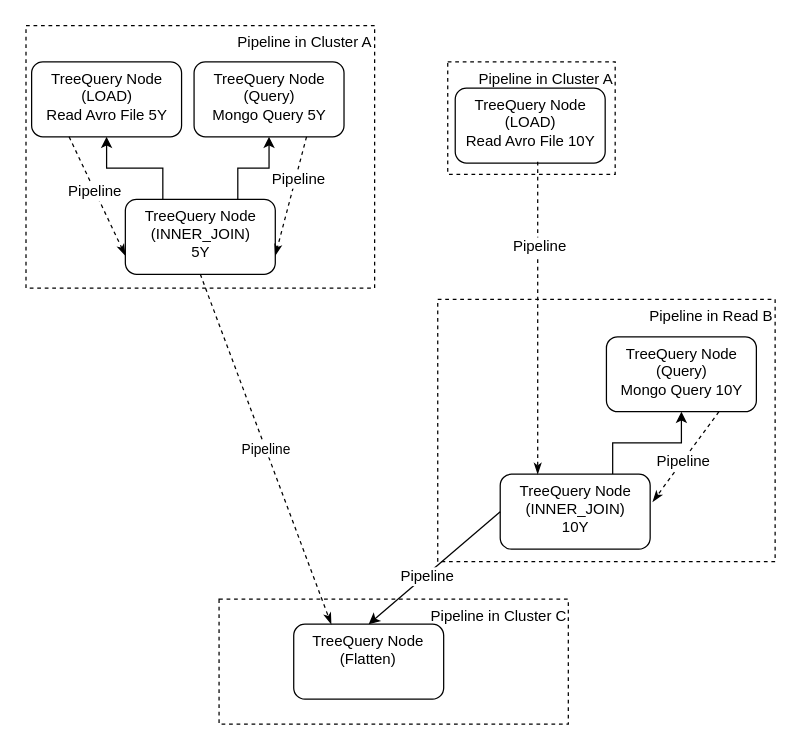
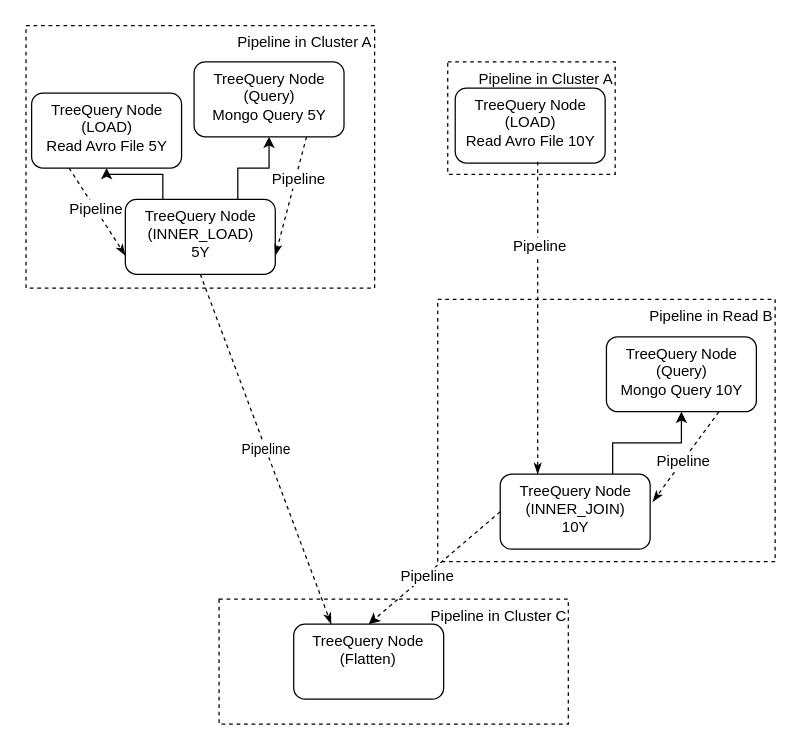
  <mxCell id="0" />
  <mxCell id="1" parent="0" />
  <mxCell id="2" value="Pipeline in Cluster C" style="rounded=0;whiteSpace=wrap;html=1;fillColor=none;dashed=1;verticalAlign=top;align=right;" vertex="1" parent="1"><mxGeometry x="174.5" y="479" width="279.5" height="100" as="geometry" /></mxCell>
  <mxCell id="3" value="Pipeline in Read B" style="rounded=0;whiteSpace=wrap;html=1;fillColor=none;dashed=1;verticalAlign=top;align=right;" vertex="1" parent="1"><mxGeometry x="349.5" y="239" width="270" height="210" as="geometry" /></mxCell>
  <mxCell id="4" value="Pipeline in Cluster A" style="rounded=0;whiteSpace=wrap;html=1;fillColor=none;dashed=1;verticalAlign=top;align=right;" vertex="1" parent="1"><mxGeometry x="20" y="20" width="279" height="210" as="geometry" /></mxCell>
  <mxCell id="5" value="Pipeline in Cluster A" style="rounded=0;whiteSpace=wrap;html=1;fillColor=none;dashed=1;verticalAlign=top;align=right;" vertex="1" parent="1"><mxGeometry x="357.5" y="49" width="134" height="90" as="geometry" /></mxCell>
  <mxCell id="6" value="" style="edgeStyle=orthogonalEdgeStyle;rounded=0;orthogonalLoop=1;jettySize=auto;html=1;exitX=0.25;exitY=0;exitDx=0;exitDy=0;" edge="1" parent="1" source="8" target="9"><mxGeometry relative="1" as="geometry" /></mxCell>
  <mxCell id="7" style="edgeStyle=orthogonalEdgeStyle;rounded=0;orthogonalLoop=1;jettySize=auto;html=1;entryX=0.5;entryY=1;entryDx=0;entryDy=0;exitX=0.75;exitY=0;exitDx=0;exitDy=0;" edge="1" parent="1" source="8" target="10"><mxGeometry relative="1" as="geometry" /></mxCell>
- <mxCell id="8" value="TreeQuery Node&lt;br&gt;(INNER_JOIN)&lt;br&gt;5Y" style="rounded=1;whiteSpace=wrap;html=1;verticalAlign=top;" vertex="1" parent="1"><mxGeometry x="99.5" y="159" width="120" height="60" as="geometry" /></mxCell>
- <mxCell id="9" value="TreeQuery Node&lt;br&gt;(LOAD)&lt;br&gt;Read Avro File 5Y" style="rounded=1;whiteSpace=wrap;html=1;verticalAlign=top;" vertex="1" parent="1"><mxGeometry x="24.5" y="49" width="120" height="60" as="geometry" /></mxCell>
+ <mxCell id="8" value="TreeQuery Node&lt;br&gt;(INNER_LOAD)&lt;br&gt;5Y" style="rounded=1;whiteSpace=wrap;html=1;verticalAlign=top;" vertex="1" parent="1"><mxGeometry x="99.5" y="159" width="120" height="60" as="geometry" /></mxCell>
+ <mxCell id="9" value="TreeQuery Node&lt;br&gt;(LOAD)&lt;br&gt;Read Avro File 5Y" style="rounded=1;whiteSpace=wrap;html=1;verticalAlign=top;" vertex="1" parent="1"><mxGeometry x="24.5" y="74" width="120" height="60" as="geometry" /></mxCell>
  <mxCell id="10" value="TreeQuery Node&lt;br&gt;(Query)&lt;br&gt;Mongo Query 5Y" style="rounded=1;whiteSpace=wrap;html=1;verticalAlign=top;" vertex="1" parent="1"><mxGeometry x="154.5" y="49" width="120" height="60" as="geometry" /></mxCell>
  <mxCell id="11" value="" style="endArrow=classicThin;dashed=1;html=1;entryX=0;entryY=0.75;entryDx=0;entryDy=0;exitX=0.25;exitY=1;exitDx=0;exitDy=0;endFill=1;" edge="1" parent="1" source="9" target="8"><mxGeometry width="50" height="50" relative="1" as="geometry"><mxPoint x="31.5" y="189" as="sourcePoint" /><mxPoint x="81.5" y="139" as="targetPoint" /></mxGeometry></mxCell>
  <mxCell id="12" value="Pipeline" style="text;html=1;align=center;verticalAlign=middle;resizable=0;points=[];labelBackgroundColor=#ffffff;" vertex="1" connectable="0" parent="11"><mxGeometry x="-0.098" relative="1" as="geometry"><mxPoint y="1" as="offset" /></mxGeometry></mxCell>
  <mxCell id="13" value="" style="endArrow=classicThin;dashed=1;html=1;entryX=1;entryY=0.75;entryDx=0;entryDy=0;exitX=0.75;exitY=1;exitDx=0;exitDy=0;endFill=1;" edge="1" parent="1" source="10" target="8"><mxGeometry width="50" height="50" relative="1" as="geometry"><mxPoint x="71.5" y="199" as="sourcePoint" /><mxPoint x="110.5" y="124" as="targetPoint" /></mxGeometry></mxCell>
  <mxCell id="14" value="Pipeline" style="text;html=1;align=center;verticalAlign=middle;resizable=0;points=[];labelBackgroundColor=#ffffff;" vertex="1" connectable="0" parent="13"><mxGeometry x="-0.301" y="2" relative="1" as="geometry"><mxPoint as="offset" /></mxGeometry></mxCell>
  <mxCell id="15" value="TreeQuery Node&lt;br&gt;(LOAD)&lt;br&gt;Read Avro File 10Y" style="rounded=1;whiteSpace=wrap;html=1;verticalAlign=top;" vertex="1" parent="1"><mxGeometry x="363.5" y="70" width="120" height="60" as="geometry" /></mxCell>
  <mxCell id="16" style="edgeStyle=orthogonalEdgeStyle;rounded=0;orthogonalLoop=1;jettySize=auto;html=1;entryX=0.5;entryY=1;entryDx=0;entryDy=0;exitX=0.75;exitY=0;exitDx=0;exitDy=0;" edge="1" parent="1" source="17" target="18"><mxGeometry relative="1" as="geometry" /></mxCell>
  <mxCell id="17" value="TreeQuery Node&lt;br&gt;(INNER_JOIN)&lt;br&gt;10Y" style="rounded=1;whiteSpace=wrap;html=1;verticalAlign=top;" vertex="1" parent="1"><mxGeometry x="399.5" y="379" width="120" height="60" as="geometry" /></mxCell>
  <mxCell id="18" value="TreeQuery Node&lt;br&gt;(Query)&lt;br&gt;Mongo Query 10Y" style="rounded=1;whiteSpace=wrap;html=1;verticalAlign=top;" vertex="1" parent="1"><mxGeometry x="484.5" y="269" width="120" height="60" as="geometry" /></mxCell>
  <mxCell id="19" value="" style="endArrow=classicThin;dashed=1;html=1;entryX=0.25;entryY=0;entryDx=0;entryDy=0;endFill=1;" edge="1" parent="1" target="17"><mxGeometry width="50" height="50" relative="1" as="geometry"><mxPoint x="429.5" y="129" as="sourcePoint" /><mxPoint x="229.5" y="214" as="targetPoint" /></mxGeometry></mxCell>
  <mxCell id="20" value="Pipeline" style="text;html=1;align=center;verticalAlign=middle;resizable=0;points=[];labelBackgroundColor=#ffffff;" vertex="1" connectable="0" parent="19"><mxGeometry x="-0.464" y="1" relative="1" as="geometry"><mxPoint as="offset" /></mxGeometry></mxCell>
  <mxCell id="21" value="" style="endArrow=classicThin;dashed=1;html=1;entryX=1.017;entryY=0.367;entryDx=0;entryDy=0;endFill=1;exitX=0.75;exitY=1;exitDx=0;exitDy=0;entryPerimeter=0;" edge="1" parent="1" source="18" target="17"><mxGeometry width="50" height="50" relative="1" as="geometry"><mxPoint x="439.5" y="139" as="sourcePoint" /><mxPoint x="439.5" y="389" as="targetPoint" /></mxGeometry></mxCell>
  <mxCell id="22" value="Pipeline" style="text;html=1;align=center;verticalAlign=middle;resizable=0;points=[];labelBackgroundColor=#ffffff;" vertex="1" connectable="0" parent="21"><mxGeometry x="0.087" relative="1" as="geometry"><mxPoint as="offset" /></mxGeometry></mxCell>
  <mxCell id="23" value="TreeQuery Node&lt;br&gt;(Flatten)" style="rounded=1;whiteSpace=wrap;html=1;verticalAlign=top;" vertex="1" parent="1"><mxGeometry x="234.25" y="499" width="120" height="60" as="geometry" /></mxCell>
  <mxCell id="24" value="Pipeline" style="endArrow=classicThin;dashed=1;html=1;entryX=0.25;entryY=0;entryDx=0;entryDy=0;endFill=1;exitX=0.5;exitY=1;exitDx=0;exitDy=0;" edge="1" parent="1" source="8" target="23"><mxGeometry width="50" height="50" relative="1" as="geometry"><mxPoint x="179.5" y="289" as="sourcePoint" /><mxPoint x="439.5" y="389" as="targetPoint" /></mxGeometry></mxCell>
- <mxCell id="25" value="" style="endArrow=classic;dashed=0;html=1;endFill=1;entryX=0.5;entryY=0;entryDx=0;entryDy=0;exitX=0;exitY=0.5;exitDx=0;exitDy=0;" edge="1" parent="1" source="17" target="23"><mxGeometry width="50" height="50" relative="1" as="geometry"><mxPoint x="569.5" y="499" as="sourcePoint" /><mxPoint x="329.5" y="459" as="targetPoint" /></mxGeometry></mxCell>
+ <mxCell id="25" value="" style="endArrow=classic;dashed=1;html=1;endFill=1;entryX=0.5;entryY=0;entryDx=0;entryDy=0;exitX=0;exitY=0.5;exitDx=0;exitDy=0;" edge="1" parent="1" source="17" target="23"><mxGeometry width="50" height="50" relative="1" as="geometry"><mxPoint x="569.5" y="499" as="sourcePoint" /><mxPoint x="329.5" y="459" as="targetPoint" /></mxGeometry></mxCell>
  <mxCell id="26" value="Pipeline" style="text;html=1;align=center;verticalAlign=middle;resizable=0;points=[];labelBackgroundColor=#ffffff;" vertex="1" connectable="0" parent="25"><mxGeometry x="0.134" relative="1" as="geometry"><mxPoint x="1" as="offset" /></mxGeometry></mxCell>
